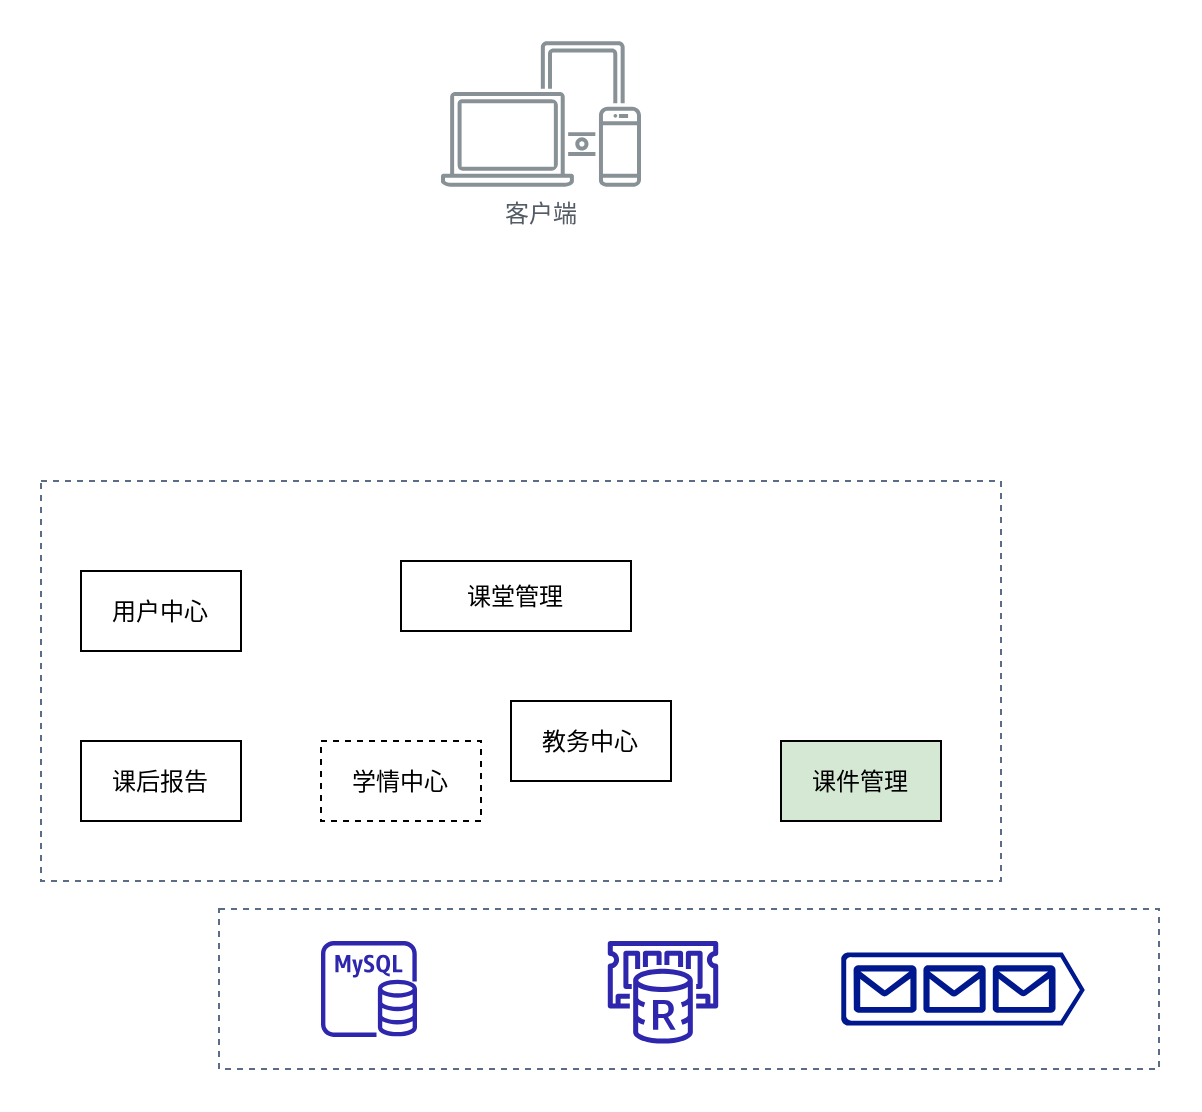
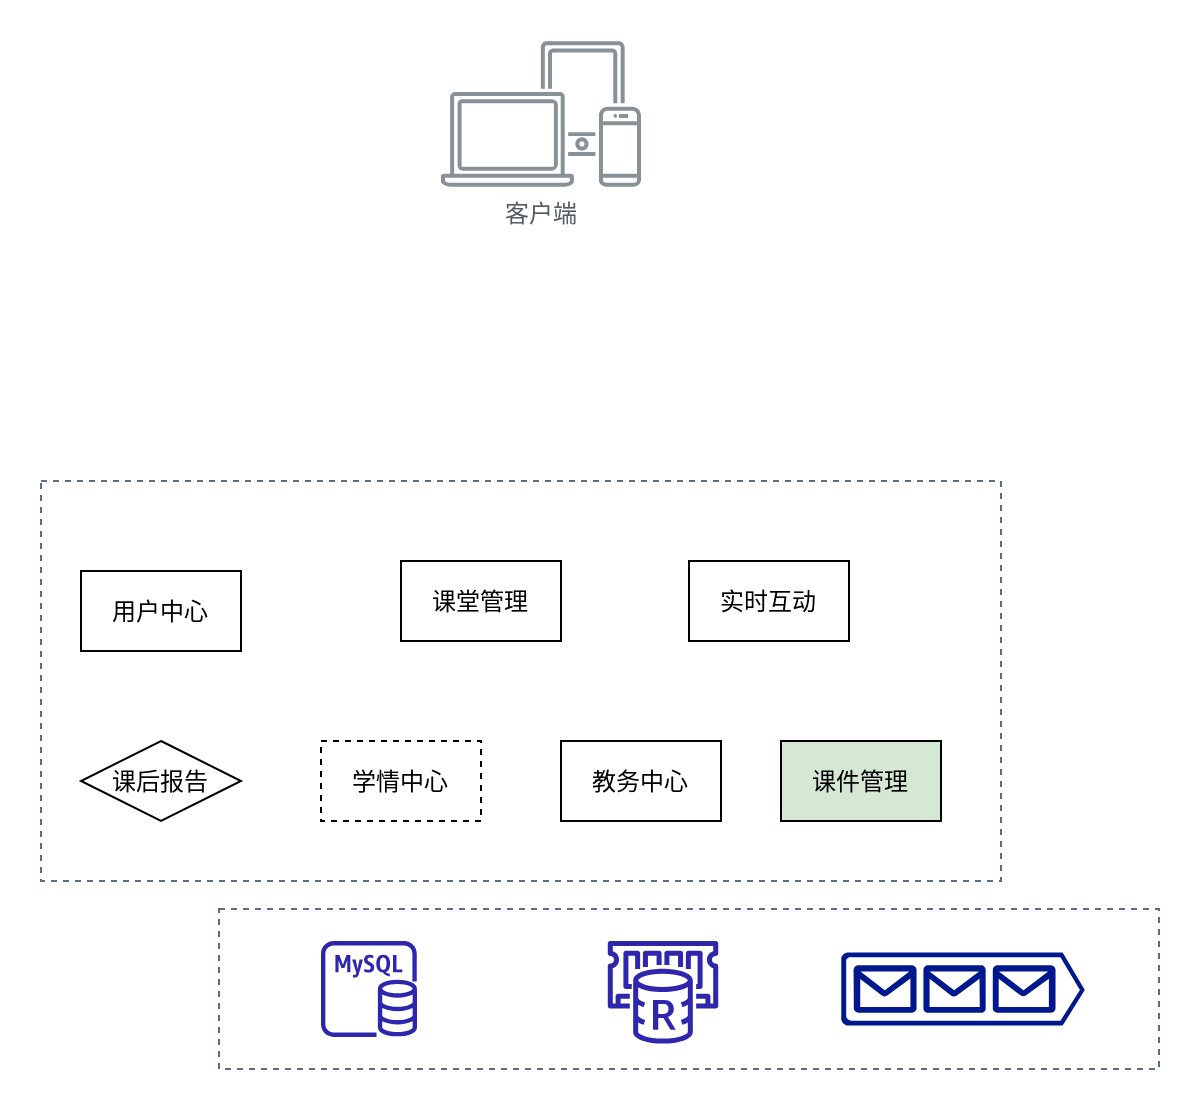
  <mxCell id="0" />
  <mxCell id="1" parent="0" />
  <mxCell id="2" value="" style="sketch=0;outlineConnect=0;fontColor=#232F3E;gradientColor=none;fillColor=#2E27AD;strokeColor=none;dashed=0;verticalLabelPosition=bottom;verticalAlign=top;align=center;html=1;fontSize=12;fontStyle=0;aspect=fixed;pointerEvents=1;shape=mxgraph.aws4.rds_mysql_instance;" vertex="1" parent="1"><mxGeometry x="160" y="470" width="48" height="48" as="geometry" /></mxCell>
  <mxCell id="3" value="" style="sketch=0;outlineConnect=0;fontColor=#232F3E;gradientColor=none;fillColor=#2E27AD;strokeColor=none;dashed=0;verticalLabelPosition=bottom;verticalAlign=top;align=center;html=1;fontSize=12;fontStyle=0;aspect=fixed;pointerEvents=1;shape=mxgraph.aws4.elasticache_for_redis;" vertex="1" parent="1"><mxGeometry x="302" y="470" width="58" height="51.31" as="geometry" /></mxCell>
  <mxCell id="4" value="用户中心" style="fontStyle=0;" vertex="1" parent="1"><mxGeometry x="40" y="285" width="80" height="40" as="geometry" /></mxCell>
- <mxCell id="5" value="课堂管理" style="fontStyle=0;" vertex="1" parent="1"><mxGeometry x="200" y="280" width="115" height="35" as="geometry" /></mxCell>
+ <mxCell id="5" value="课堂管理" style="fontStyle=0;" vertex="1" parent="1"><mxGeometry x="200" y="280" width="80" height="40" as="geometry" /></mxCell>
  <mxCell id="6" value="学情中心" style="fontStyle=0;dashed=1;" vertex="1" parent="1"><mxGeometry x="160" y="370" width="80" height="40" as="geometry" /></mxCell>
- <mxCell id="7" value="课后报告" style="fontStyle=0;" vertex="1" parent="1"><mxGeometry x="40" y="370" width="80" height="40" as="geometry" /></mxCell>
- <mxCell id="9" value="教务中心" style="fontStyle=0;" vertex="1" parent="1"><mxGeometry x="255" y="350" width="80" height="40" as="geometry" /></mxCell>
+ <mxCell id="7" value="课后报告" style="rhombus;fontStyle=0;" vertex="1" parent="1"><mxGeometry x="40" y="370" width="80" height="40" as="geometry" /></mxCell>
+ <mxCell id="8" value="实时互动" style="fontStyle=0;" vertex="1" parent="1"><mxGeometry x="344" y="280" width="80" height="40" as="geometry" /></mxCell>
+ <mxCell id="9" value="教务中心" style="fontStyle=0;" vertex="1" parent="1"><mxGeometry x="280" y="370" width="80" height="40" as="geometry" /></mxCell>
  <mxCell id="10" value="课件管理" style="fontStyle=0;fillColor=#d5e8d4;" vertex="1" parent="1"><mxGeometry x="390" y="370" width="80" height="40" as="geometry" /></mxCell>
  <mxCell id="11" value="" style="fillColor=none;strokeColor=#5A6C86;dashed=1;verticalAlign=top;fontStyle=0;fontColor=#5A6C86;" vertex="1" parent="1"><mxGeometry x="20" y="240" width="480" height="200" as="geometry" /></mxCell>
  <mxCell id="12" value="" style="fillColor=none;strokeColor=#5A6C86;dashed=1;verticalAlign=top;fontStyle=0;fontColor=#5A6C86;" vertex="1" parent="1"><mxGeometry x="109" y="454" width="470" height="80" as="geometry" /></mxCell>
  <mxCell id="13" value="客户端" style="sketch=0;outlineConnect=0;gradientColor=none;fontColor=#545B64;strokeColor=none;fillColor=#879196;dashed=0;verticalLabelPosition=bottom;verticalAlign=top;align=center;html=1;fontSize=12;fontStyle=0;aspect=fixed;shape=mxgraph.aws4.illustration_devices;pointerEvents=1" vertex="1" parent="1"><mxGeometry x="220" y="20" width="100" height="73" as="geometry" /></mxCell>
  <mxCell id="14" value="" style="sketch=0;aspect=fixed;pointerEvents=1;shadow=0;dashed=0;html=1;strokeColor=none;labelPosition=center;verticalLabelPosition=bottom;verticalAlign=top;align=center;fillColor=#00188D;shape=mxgraph.azure.queue_generic" vertex="1" parent="1"><mxGeometry x="420" y="475.71" width="121.9" height="36.57" as="geometry" /></mxCell>
